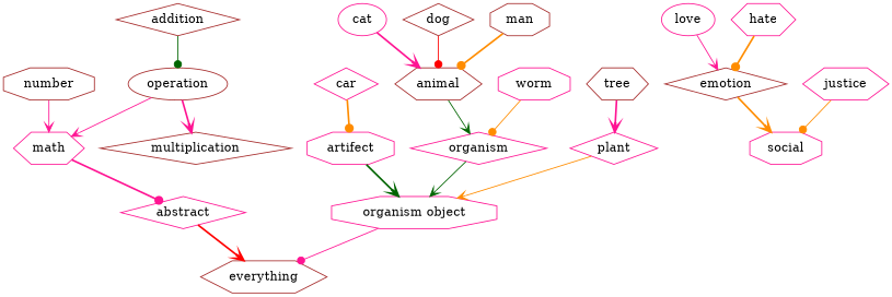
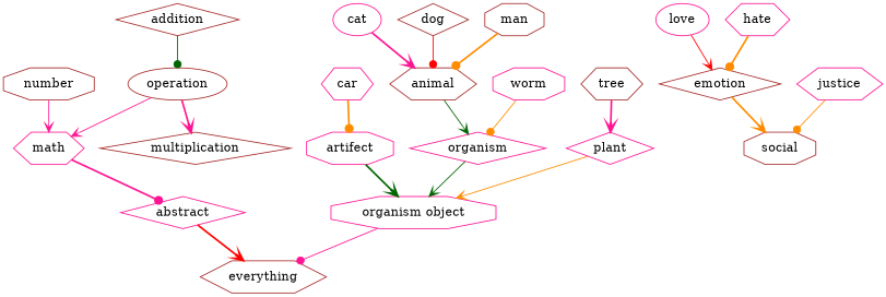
  digraph {
    node [color=deeppink shape=hexagon]
    edge [arrowhead=vee color=darkorange style=solid]
    man [color=brown shape=octagon]
    animal [color=brown]
    organism [shape=diamond]
    worm [shape=octagon]
    n5 [label="organism object" shape=octagon]
    plant [shape=diamond]
    everything [color=brown]
    artifect [shape=octagon]
    tree [color=brown]
-   car [shape=diamond]
+   car
    cat [shape=ellipse]
    dog [color=brown shape=diamond]
    number [color=brown shape=octagon]
    math
    abstract [shape=diamond]
    addition [color=brown shape=diamond]
    operation [color=brown shape=ellipse]
    multiplication [color=brown shape=diamond]
    love [shape=ellipse]
    emotion [color=brown shape=diamond]
-   social [shape=octagon]
+   social [color=brown shape=octagon]
    hate
    justice
    man -> animal [arrowhead=dot style=bold]
    animal -> organism [color=darkgreen]
    organism -> n5 [color=darkgreen]
    worm -> organism [arrowhead=dot]
    n5 -> everything [arrowhead=dot color=deeppink]
    plant -> n5
    artifect -> n5 [color=darkgreen style=bold]
    tree -> plant [color=deeppink style=bold]
    car -> artifect [arrowhead=dot style=bold]
    cat -> animal [color=deeppink style=bold]
    dog -> animal [arrowhead=dot color=red]
    number -> math [color=deeppink]
    math -> abstract [arrowhead=dot color=deeppink style=bold]
    abstract -> everything [color=red style=bold]
    addition -> operation [arrowhead=dot color=darkgreen]
    operation -> math [color=deeppink]
    operation -> multiplication [color=deeppink style=bold]
-   love -> emotion [color=deeppink]
+   love -> emotion [color=red]
    emotion -> social [style=bold]
    hate -> emotion [arrowhead=dot style=bold]
    justice -> social [arrowhead=dot]
  }
